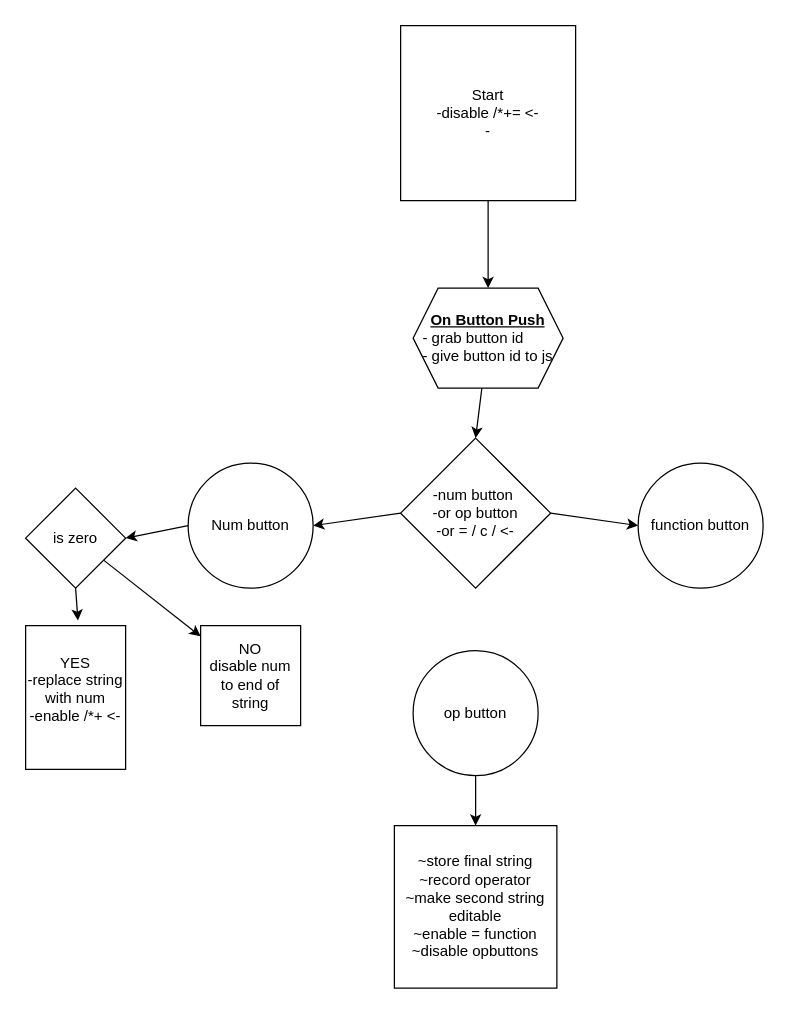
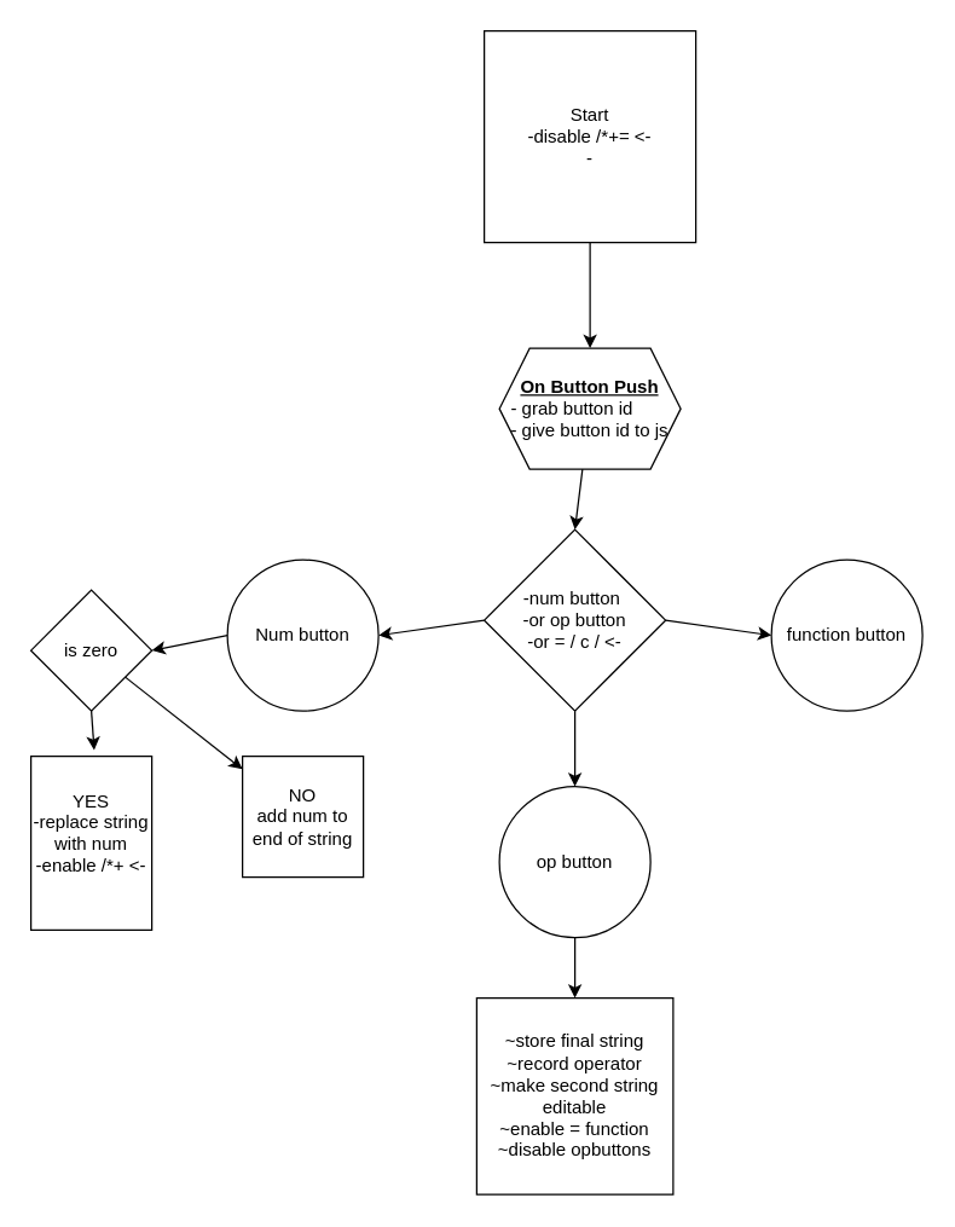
  <mxCell id="0" />
  <mxCell id="1" parent="0" />
  <mxCell id="2" value="" style="edgeStyle=orthogonalEdgeStyle;rounded=0;orthogonalLoop=1;jettySize=auto;html=1;" edge="1" parent="1" source="3" target="4"><mxGeometry relative="1" as="geometry" /></mxCell>
  <mxCell id="3" value="Start&lt;br&gt;-disable /*+= &amp;lt;-&lt;br&gt;-" style="whiteSpace=wrap;html=1;aspect=fixed;rounded=0;" parent="1" vertex="1"><mxGeometry x="320" y="20" width="140" height="140" as="geometry" /></mxCell>
  <mxCell id="4" value="&lt;u style=&quot;font-weight: bold&quot;&gt;On Button Push&lt;/u&gt;&lt;br&gt;&lt;div style=&quot;text-align: left&quot;&gt;&lt;span&gt;- grab button id&lt;/span&gt;&lt;/div&gt;&lt;div style=&quot;text-align: left&quot;&gt;&lt;span&gt;- give button id to js&lt;/span&gt;&lt;/div&gt;" style="shape=hexagon;perimeter=hexagonPerimeter2;whiteSpace=wrap;html=1;fixedSize=1;align=center;" parent="1" vertex="1"><mxGeometry x="330" y="230" width="120" height="80" as="geometry" /></mxCell>
  <mxCell id="5" value="-num button&amp;nbsp;&lt;br&gt;-or op button &lt;br&gt;-or = / c / &amp;lt;-" style="rhombus;whiteSpace=wrap;html=1;align=center;" parent="1" vertex="1"><mxGeometry x="320" y="350" width="120" height="120" as="geometry" /></mxCell>
  <mxCell id="6" value="Num button" style="ellipse;whiteSpace=wrap;html=1;aspect=fixed;fontFamily=Helvetica;fontSize=12;fontColor=rgb(0, 0, 0);align=center;strokeColor=rgb(0, 0, 0);fillColor=rgb(255, 255, 255);" parent="1" vertex="1"><mxGeometry x="150" y="370" width="100" height="100" as="geometry" /></mxCell>
  <mxCell id="7" style="edgeStyle=orthogonalEdgeStyle;rounded=0;orthogonalLoop=1;jettySize=auto;html=1;exitX=0.5;exitY=1;exitDx=0;exitDy=0;" parent="1" source="8" target="20" edge="1"><mxGeometry relative="1" as="geometry" /></mxCell>
  <mxCell id="8" value="op button" style="ellipse;whiteSpace=wrap;html=1;aspect=fixed;fontFamily=Helvetica;fontSize=12;fontColor=rgb(0, 0, 0);align=center;strokeColor=rgb(0, 0, 0);fillColor=rgb(255, 255, 255);" parent="1" vertex="1"><mxGeometry x="330" y="520" width="100" height="100" as="geometry" /></mxCell>
  <mxCell id="9" value="function button" style="ellipse;whiteSpace=wrap;html=1;aspect=fixed;fontFamily=Helvetica;fontSize=12;fontColor=rgb(0, 0, 0);align=center;strokeColor=rgb(0, 0, 0);fillColor=rgb(255, 255, 255);" parent="1" vertex="1"><mxGeometry x="510" y="370" width="100" height="100" as="geometry" /></mxCell>
  <mxCell id="10" value="is zero" style="rhombus;whiteSpace=wrap;html=1;" parent="1" vertex="1"><mxGeometry x="20" y="390" width="80" height="80" as="geometry" /></mxCell>
  <mxCell id="11" value="YES&lt;br&gt;-replace string with num&lt;br&gt;-enable /*+ &amp;lt;-&amp;nbsp;&amp;nbsp;" style="whiteSpace=wrap;html=1;aspect=fixed;fontFamily=Helvetica;fontSize=12;fontColor=rgb(0, 0, 0);align=center;strokeColor=rgb(0, 0, 0);fillColor=rgb(255, 255, 255);" parent="1" vertex="1"><mxGeometry x="20" y="500" width="80" height="115" as="geometry" /></mxCell>
- <mxCell id="12" value="NO&lt;br&gt;disable num to end of string" style="whiteSpace=wrap;html=1;aspect=fixed;fontFamily=Helvetica;fontSize=12;fontColor=rgb(0, 0, 0);align=center;strokeColor=rgb(0, 0, 0);fillColor=rgb(255, 255, 255);" parent="1" vertex="1"><mxGeometry x="160" y="500" width="80" height="80" as="geometry" /></mxCell>
+ <mxCell id="12" value="NO&lt;br&gt;add num to end of string" style="whiteSpace=wrap;html=1;aspect=fixed;fontFamily=Helvetica;fontSize=12;fontColor=rgb(0, 0, 0);align=center;strokeColor=rgb(0, 0, 0);fillColor=rgb(255, 255, 255);" parent="1" vertex="1"><mxGeometry x="160" y="500" width="80" height="80" as="geometry" /></mxCell>
  <mxCell id="13" value="" style="endArrow=classic;html=1;rounded=0;entryX=0.5;entryY=0;entryDx=0;entryDy=0;" parent="1" source="4" target="5" edge="1"><mxGeometry width="50" height="50" relative="1" as="geometry"><mxPoint x="200" y="340" as="sourcePoint" /><mxPoint x="250" y="290" as="targetPoint" /></mxGeometry></mxCell>
  <mxCell id="14" value="" style="endArrow=classic;html=1;rounded=0;exitX=0;exitY=0.5;exitDx=0;exitDy=0;entryX=1;entryY=0.5;entryDx=0;entryDy=0;" parent="1" source="5" target="6" edge="1"><mxGeometry width="50" height="50" relative="1" as="geometry"><mxPoint x="400" y="210" as="sourcePoint" /><mxPoint x="385" y="240" as="targetPoint" /></mxGeometry></mxCell>
  <mxCell id="15" value="" style="endArrow=classic;html=1;rounded=0;entryX=1;entryY=0.5;entryDx=0;entryDy=0;exitX=0;exitY=0.5;exitDx=0;exitDy=0;" parent="1" source="6" target="10" edge="1"><mxGeometry width="50" height="50" relative="1" as="geometry"><mxPoint x="200" y="440" as="sourcePoint" /><mxPoint x="250" y="390" as="targetPoint" /></mxGeometry></mxCell>
  <mxCell id="16" value="" style="endArrow=classic;html=1;rounded=0;entryX=0.523;entryY=-0.035;entryDx=0;entryDy=0;exitX=0.5;exitY=1;exitDx=0;exitDy=0;entryPerimeter=0;" parent="1" source="10" target="11" edge="1"><mxGeometry width="50" height="50" relative="1" as="geometry"><mxPoint x="160" y="430" as="sourcePoint" /><mxPoint x="110" y="440" as="targetPoint" /></mxGeometry></mxCell>
  <mxCell id="17" value="" style="endArrow=classic;html=1;rounded=0;" parent="1" source="10" target="12" edge="1"><mxGeometry width="50" height="50" relative="1" as="geometry"><mxPoint x="70" y="480" as="sourcePoint" /><mxPoint x="71.84" y="507.2" as="targetPoint" /></mxGeometry></mxCell>
+ <mxCell id="18" value="" style="endArrow=classic;html=1;rounded=0;exitX=0.5;exitY=1;exitDx=0;exitDy=0;" parent="1" source="5" target="8" edge="1"><mxGeometry width="50" height="50" relative="1" as="geometry"><mxPoint x="330" y="420" as="sourcePoint" /><mxPoint x="260" y="430" as="targetPoint" /></mxGeometry></mxCell>
  <mxCell id="19" value="" style="endArrow=classic;html=1;rounded=0;exitX=1;exitY=0.5;exitDx=0;exitDy=0;entryX=0;entryY=0.5;entryDx=0;entryDy=0;" parent="1" source="5" target="9" edge="1"><mxGeometry width="50" height="50" relative="1" as="geometry"><mxPoint x="390" y="480" as="sourcePoint" /><mxPoint x="390" y="520" as="targetPoint" /></mxGeometry></mxCell>
  <mxCell id="20" value="~store final string&lt;br&gt;~record operator&lt;br&gt;~make second string editable&lt;br&gt;~enable = function&lt;br&gt;~disable opbuttons" style="whiteSpace=wrap;html=1;aspect=fixed;" parent="1" vertex="1"><mxGeometry x="315" y="660" width="130" height="130" as="geometry" /></mxCell>
